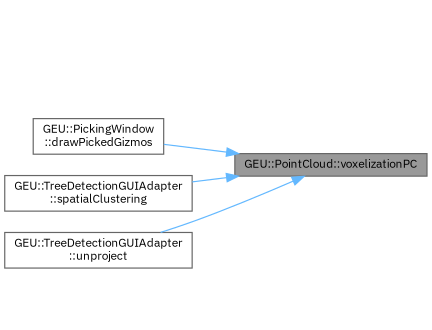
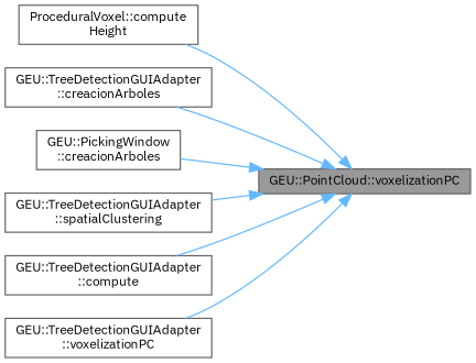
  digraph {
    fontname="IBM Plex Sans"
    rankdir=RL
    node [color=grey40 fillcolor=white fontname="IBM Plex Sans" fontsize=10 shape=box style=filled]
    edge [color=steelblue1 dir=back fontname="IBM Plex Sans" fontsize=10 labelfontname=Helvetica labelfontsize=10 style=solid]
    n1 [color=gray40 fillcolor=grey60 fontcolor=black height=0.2 label="GEU::PointCloud::voxelizationPC" width=0.4]
-   n4 [height=0.2 label="GEU::PickingWindow\l::drawPickedGizmos" width=0.4]
+   n2 [height=0.2 label="ProceduralVoxel::compute\lHeight" width=0.4]
+   n3 [height=0.2 label="GEU::TreeDetectionGUIAdapter\l::creacionArboles" width=0.4]
+   n4 [height=0.2 label="GEU::PickingWindow\l::creacionArboles" width=0.4]
    n5 [height=0.2 label="GEU::TreeDetectionGUIAdapter\l::spatialClustering" width=0.4]
-   n6 [height=0.2 label="GEU::TreeDetectionGUIAdapter\l::unproject" width=0.4]
+   n6 [height=0.2 label="GEU::TreeDetectionGUIAdapter\l::compute" width=0.4]
+   n7 [height=0.2 label="GEU::TreeDetectionGUIAdapter\l::voxelizationPC" width=0.4]
+   n1 -> n2
+   n1 -> n3
    n1 -> n4
    n1 -> n5
    n1 -> n6
+   n1 -> n7
  }
